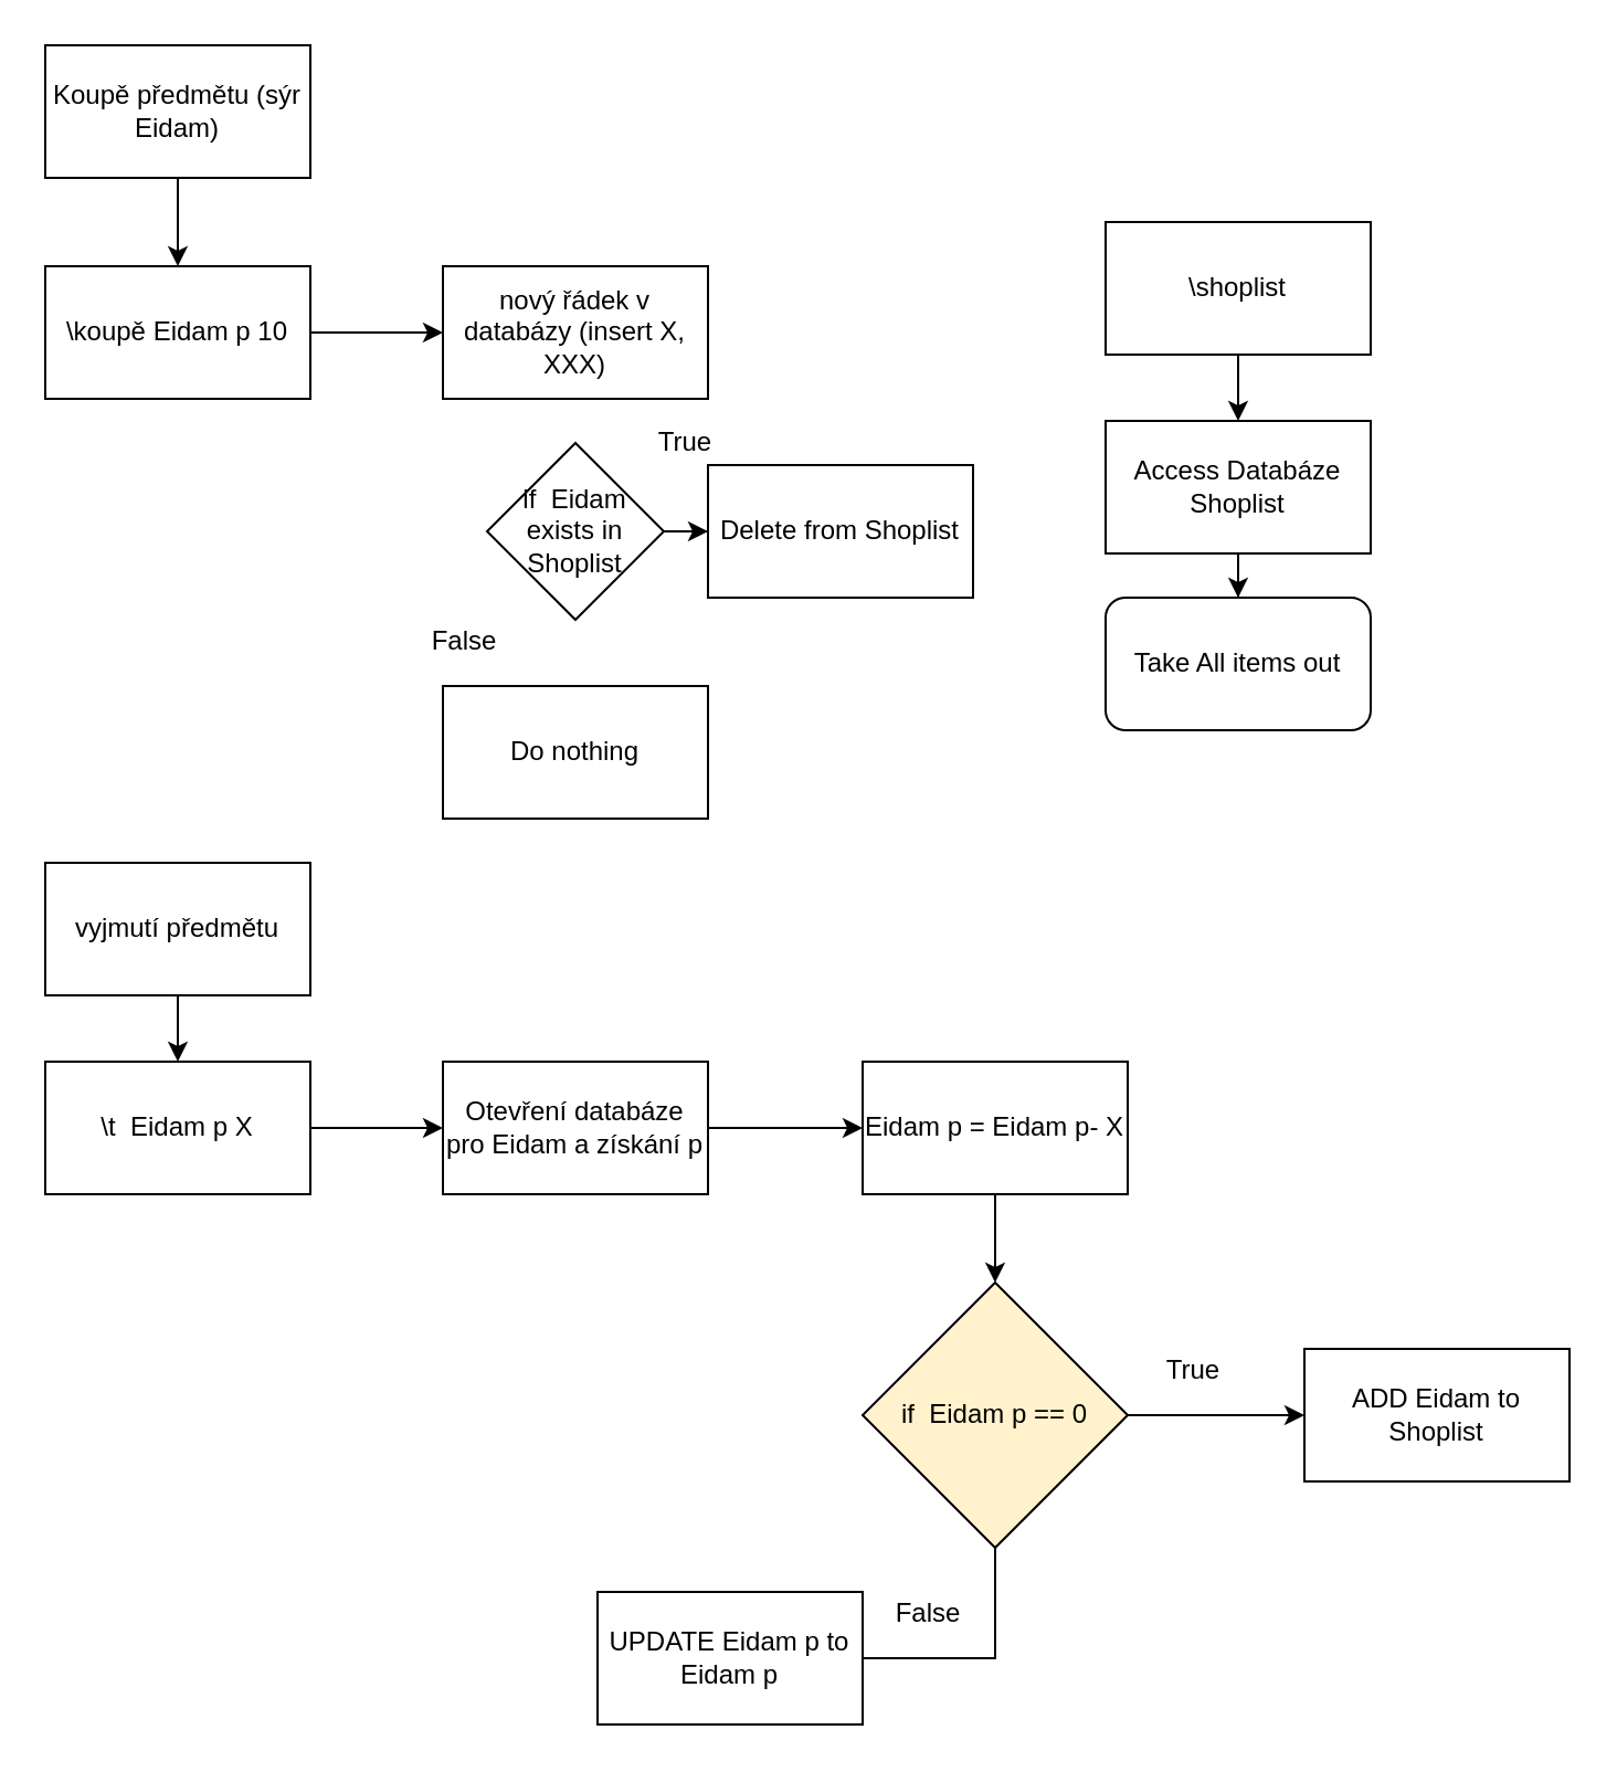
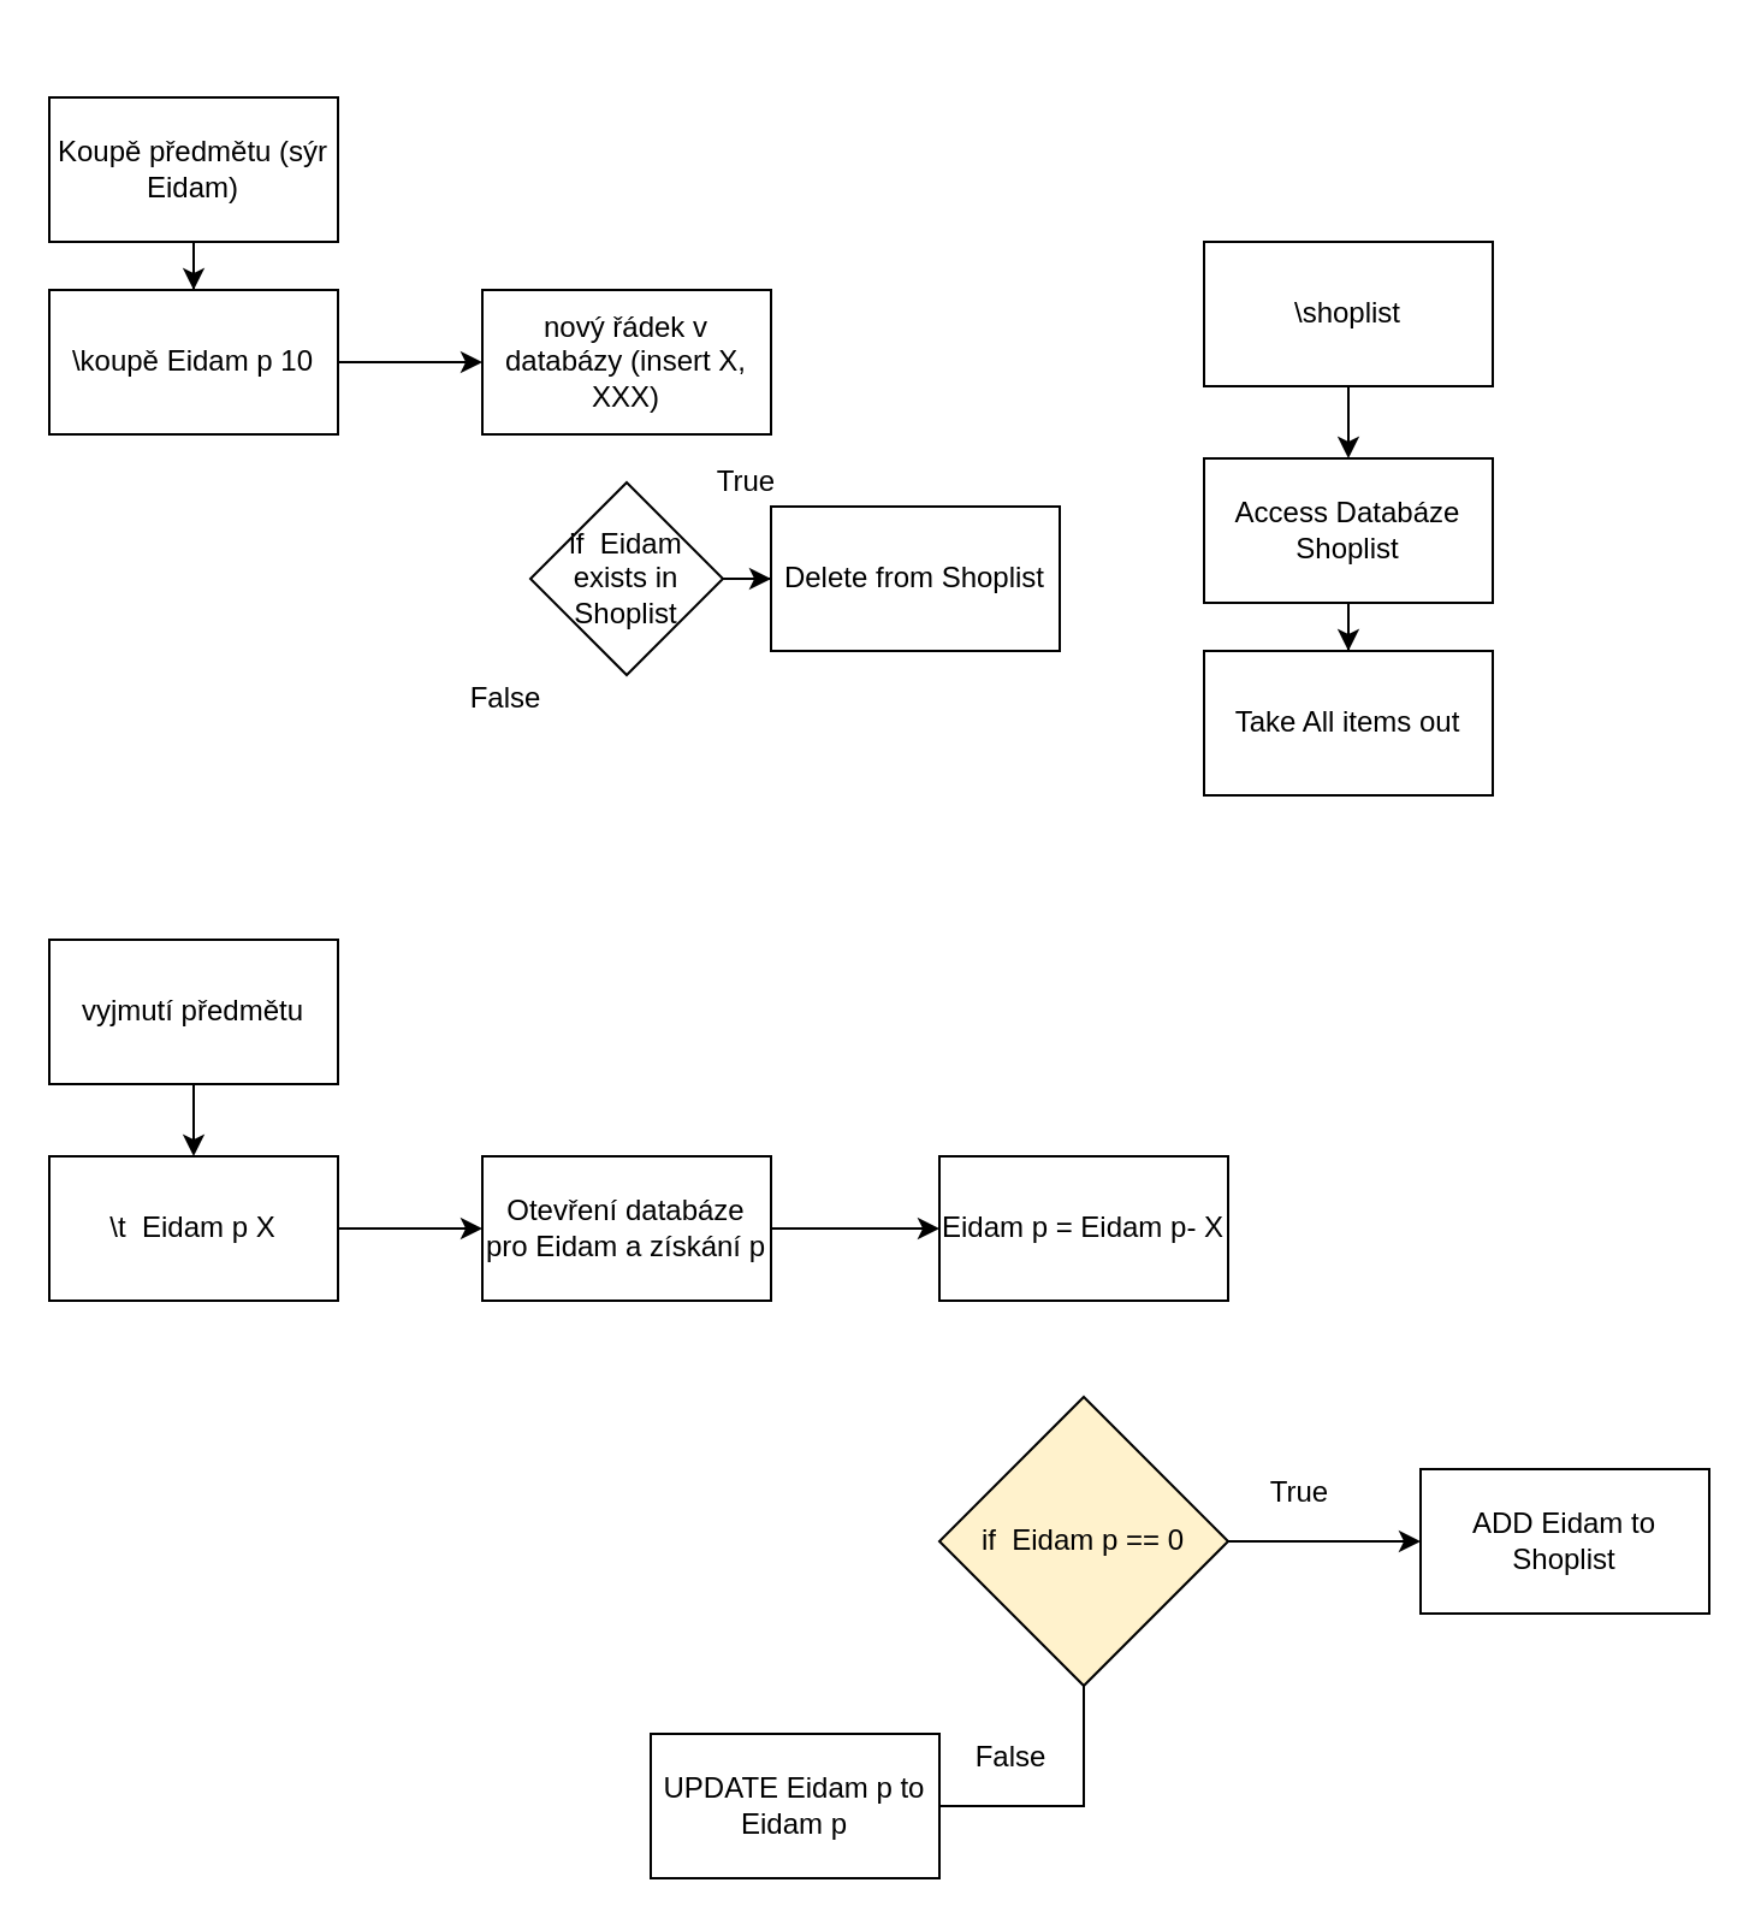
  <mxCell id="0" />
  <mxCell id="1" parent="0" />
  <mxCell id="2" style="edgeStyle=orthogonalEdgeStyle;rounded=0;orthogonalLoop=1;jettySize=auto;html=1;" edge="1" parent="1" source="3" target="5"><mxGeometry relative="1" as="geometry" /></mxCell>
- <mxCell id="3" value="Koupě předmětu (sýr Eidam)&lt;br&gt;" style="rounded=0;whiteSpace=wrap;html=1;" vertex="1" parent="1"><mxGeometry x="20" y="20" width="120" height="60" as="geometry" /></mxCell>
+ <mxCell id="3" value="Koupě předmětu (sýr Eidam)&lt;br&gt;" style="rounded=0;whiteSpace=wrap;html=1;" vertex="1" parent="1"><mxGeometry x="20" y="40" width="120" height="60" as="geometry" /></mxCell>
  <mxCell id="4" style="edgeStyle=orthogonalEdgeStyle;rounded=0;orthogonalLoop=1;jettySize=auto;html=1;entryX=0;entryY=0.5;entryDx=0;entryDy=0;" edge="1" parent="1" source="5" target="6"><mxGeometry relative="1" as="geometry"><mxPoint x="220" y="110" as="targetPoint" /><Array as="points" /></mxGeometry></mxCell>
  <mxCell id="5" value="\koupě Eidam p 10&lt;br&gt;" style="rounded=0;whiteSpace=wrap;html=1;" vertex="1" parent="1"><mxGeometry x="20" y="120" width="120" height="60" as="geometry" /></mxCell>
  <mxCell id="6" value="nový řádek v databázy (insert X, XXX)" style="rounded=0;whiteSpace=wrap;html=1;" vertex="1" parent="1"><mxGeometry x="200" y="120" width="120" height="60" as="geometry" /></mxCell>
  <mxCell id="7" style="edgeStyle=orthogonalEdgeStyle;rounded=0;orthogonalLoop=1;jettySize=auto;html=1;" edge="1" parent="1" source="8" target="10"><mxGeometry relative="1" as="geometry" /></mxCell>
  <mxCell id="8" value="vyjmutí předmětu" style="rounded=0;whiteSpace=wrap;html=1;" vertex="1" parent="1"><mxGeometry x="20" y="390" width="120" height="60" as="geometry" /></mxCell>
  <mxCell id="9" style="edgeStyle=orthogonalEdgeStyle;rounded=0;orthogonalLoop=1;jettySize=auto;html=1;" edge="1" parent="1" source="10"><mxGeometry relative="1" as="geometry"><mxPoint x="200" y="510" as="targetPoint" /></mxGeometry></mxCell>
  <mxCell id="10" value="\t &amp;nbsp;Eidam p X" style="rounded=0;whiteSpace=wrap;html=1;" vertex="1" parent="1"><mxGeometry x="20" y="480" width="120" height="60" as="geometry" /></mxCell>
- <mxCell id="11" style="edgeStyle=orthogonalEdgeStyle;rounded=0;orthogonalLoop=1;jettySize=auto;html=1;exitX=0.5;exitY=1;exitDx=0;exitDy=0;" edge="1" parent="1" source="17" target="16"><mxGeometry relative="1" as="geometry" /></mxCell>
  <mxCell id="12" style="edgeStyle=orthogonalEdgeStyle;rounded=0;orthogonalLoop=1;jettySize=auto;html=1;" edge="1" parent="1" source="13" target="17"><mxGeometry relative="1" as="geometry" /></mxCell>
  <mxCell id="13" value="Otevření databáze pro Eidam a získání p" style="rounded=0;whiteSpace=wrap;html=1;" vertex="1" parent="1"><mxGeometry x="200" y="480" width="120" height="60" as="geometry" /></mxCell>
  <mxCell id="14" style="edgeStyle=orthogonalEdgeStyle;rounded=0;orthogonalLoop=1;jettySize=auto;html=1;entryX=0;entryY=0.5;entryDx=0;entryDy=0;" edge="1" parent="1" source="16" target="18"><mxGeometry relative="1" as="geometry"><mxPoint x="590" y="640" as="targetPoint" /></mxGeometry></mxCell>
  <mxCell id="15" style="edgeStyle=orthogonalEdgeStyle;rounded=0;orthogonalLoop=1;jettySize=auto;html=1;entryX=1;entryY=0.5;entryDx=0;entryDy=0;endArrow=none;" edge="1" parent="1" source="16" target="21"><mxGeometry relative="1" as="geometry"><mxPoint x="450" y="750" as="targetPoint" /></mxGeometry></mxCell>
  <mxCell id="16" value="if &amp;nbsp;Eidam p == 0" style="rhombus;whiteSpace=wrap;html=1;fillColor=#fff2cc;" vertex="1" parent="1"><mxGeometry x="390" y="580" width="120" height="120" as="geometry" /></mxCell>
  <mxCell id="17" value="Eidam p = Eidam p- X" style="rounded=0;whiteSpace=wrap;html=1;" vertex="1" parent="1"><mxGeometry x="390" y="480" width="120" height="60" as="geometry" /></mxCell>
  <mxCell id="18" value="ADD Eidam to Shoplist" style="rounded=0;whiteSpace=wrap;html=1;" vertex="1" parent="1"><mxGeometry x="590" y="610" width="120" height="60" as="geometry" /></mxCell>
  <mxCell id="19" value="True" style="text;html=1;strokeColor=none;fillColor=none;align=center;verticalAlign=middle;whiteSpace=wrap;rounded=0;" vertex="1" parent="1"><mxGeometry x="520" y="610" width="40" height="20" as="geometry" /></mxCell>
  <mxCell id="20" value="False" style="text;html=1;strokeColor=none;fillColor=none;align=center;verticalAlign=middle;whiteSpace=wrap;rounded=0;" vertex="1" parent="1"><mxGeometry x="400" y="720" width="40" height="20" as="geometry" /></mxCell>
  <mxCell id="21" value="UPDATE Eidam p to Eidam p" style="rounded=0;whiteSpace=wrap;html=1;" vertex="1" parent="1"><mxGeometry x="270" y="720" width="120" height="60" as="geometry" /></mxCell>
  <mxCell id="22" style="edgeStyle=orthogonalEdgeStyle;rounded=0;orthogonalLoop=1;jettySize=auto;html=1;" edge="1" parent="1" source="23" target="25"><mxGeometry relative="1" as="geometry" /></mxCell>
  <mxCell id="23" value="\shoplist" style="rounded=0;whiteSpace=wrap;html=1;" vertex="1" parent="1"><mxGeometry x="500" y="100" width="120" height="60" as="geometry" /></mxCell>
  <mxCell id="24" style="edgeStyle=orthogonalEdgeStyle;rounded=0;orthogonalLoop=1;jettySize=auto;html=1;" edge="1" parent="1" source="25" target="26"><mxGeometry relative="1" as="geometry" /></mxCell>
  <mxCell id="25" value="Access Databáze Shoplist" style="rounded=0;whiteSpace=wrap;html=1;" vertex="1" parent="1"><mxGeometry x="500" y="190" width="120" height="60" as="geometry" /></mxCell>
- <mxCell id="26" value="Take All items out" style="whiteSpace=wrap;html=1;rounded=1;" vertex="1" parent="1"><mxGeometry x="500" y="270" width="120" height="60" as="geometry" /></mxCell>
+ <mxCell id="26" value="Take All items out" style="rounded=0;whiteSpace=wrap;html=1;" vertex="1" parent="1"><mxGeometry x="500" y="270" width="120" height="60" as="geometry" /></mxCell>
  <mxCell id="27" style="edgeStyle=orthogonalEdgeStyle;rounded=0;orthogonalLoop=1;jettySize=auto;html=1;" edge="1" parent="1" source="28" target="31"><mxGeometry relative="1" as="geometry" /></mxCell>
  <mxCell id="28" value="if &amp;nbsp;Eidam exists in Shoplist" style="rhombus;whiteSpace=wrap;html=1;" vertex="1" parent="1"><mxGeometry x="220" y="200" width="80" height="80" as="geometry" /></mxCell>
  <mxCell id="29" value="True" style="text;html=1;strokeColor=none;fillColor=none;align=center;verticalAlign=middle;whiteSpace=wrap;rounded=0;" vertex="1" parent="1"><mxGeometry x="290" y="190" width="40" height="20" as="geometry" /></mxCell>
  <mxCell id="30" value="False" style="text;html=1;strokeColor=none;fillColor=none;align=center;verticalAlign=middle;whiteSpace=wrap;rounded=0;" vertex="1" parent="1"><mxGeometry x="190" y="280" width="40" height="20" as="geometry" /></mxCell>
  <mxCell id="31" value="Delete from Shoplist" style="rounded=0;whiteSpace=wrap;html=1;" vertex="1" parent="1"><mxGeometry x="320" y="210" width="120" height="60" as="geometry" /></mxCell>
- <mxCell id="32" value="Do nothing&lt;br&gt;" style="rounded=0;whiteSpace=wrap;html=1;" vertex="1" parent="1"><mxGeometry x="200" y="310" width="120" height="60" as="geometry" /></mxCell>
